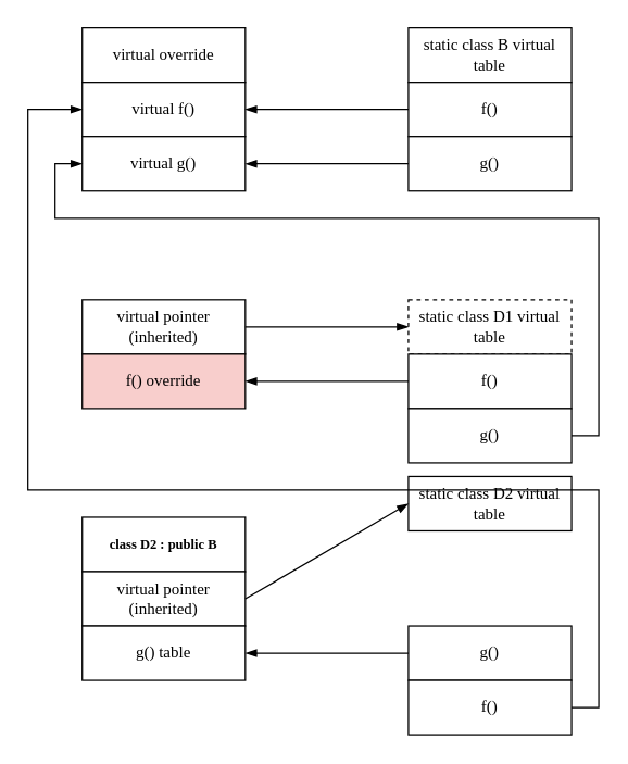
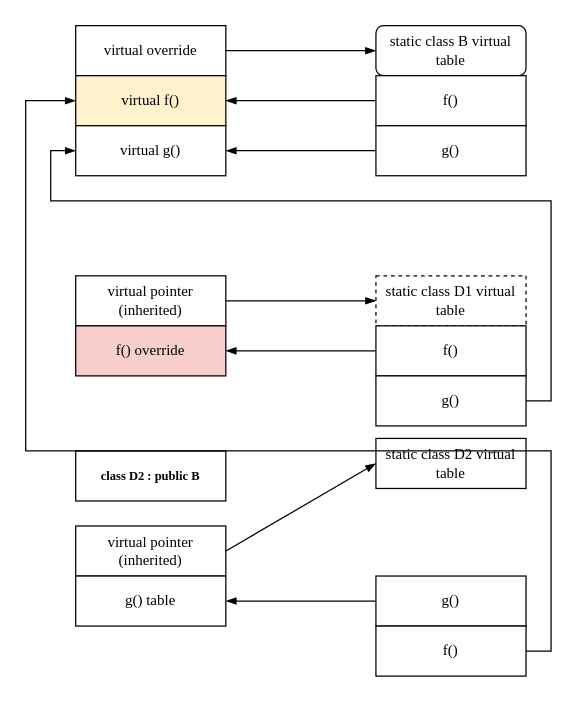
  <mxCell id="0" />
  <mxCell id="1" parent="0" />
  <mxCell id="2" value="&lt;font face=&quot;Verdana&quot;&gt;virtual override&lt;/font&gt;" style="rounded=0;whiteSpace=wrap;html=1;" vertex="1" parent="1"><mxGeometry x="60" y="20" width="120" height="40" as="geometry" /></mxCell>
- <mxCell id="3" value="&lt;font face=&quot;Verdana&quot;&gt;virtual f()&lt;/font&gt;" style="rounded=0;whiteSpace=wrap;html=1;" vertex="1" parent="1"><mxGeometry x="60" y="60" width="120" height="40" as="geometry" /></mxCell>
+ <mxCell id="3" value="&lt;font face=&quot;Verdana&quot;&gt;virtual f()&lt;/font&gt;" style="rounded=0;whiteSpace=wrap;html=1;fillColor=#fff2cc;" vertex="1" parent="1"><mxGeometry x="60" y="60" width="120" height="40" as="geometry" /></mxCell>
  <mxCell id="4" value="&lt;font face=&quot;Verdana&quot;&gt;virtual g()&lt;/font&gt;" style="rounded=0;whiteSpace=wrap;html=1;" vertex="1" parent="1"><mxGeometry x="60" y="100" width="120" height="40" as="geometry" /></mxCell>
  <mxCell id="5" value="&lt;font face=&quot;Verdana&quot;&gt;virtual pointer (inherited)&lt;/font&gt;" style="rounded=0;whiteSpace=wrap;html=1;" vertex="1" parent="1"><mxGeometry x="60" y="220" width="120" height="40" as="geometry" /></mxCell>
  <mxCell id="6" value="&lt;font face=&quot;Verdana&quot;&gt;f() override&lt;/font&gt;" style="rounded=0;whiteSpace=wrap;html=1;fillColor=#f8cecc;" vertex="1" parent="1"><mxGeometry x="60" y="260" width="120" height="40" as="geometry" /></mxCell>
- <mxCell id="7" value="&lt;b&gt;&lt;font face=&quot;Verdana&quot; style=&quot;font-size: 10px;&quot;&gt;class D2 : public B&lt;/font&gt;&lt;/b&gt;" style="rounded=0;whiteSpace=wrap;html=1;" vertex="1" parent="1"><mxGeometry x="60" y="380" width="120" height="40" as="geometry" /></mxCell>
+ <mxCell id="7" value="&lt;b&gt;&lt;font face=&quot;Verdana&quot; style=&quot;font-size: 10px;&quot;&gt;class D2 : public B&lt;/font&gt;&lt;/b&gt;" style="rounded=0;whiteSpace=wrap;html=1;" vertex="1" parent="1"><mxGeometry x="60" y="360" width="120" height="40" as="geometry" /></mxCell>
  <mxCell id="8" value="&lt;font face=&quot;Verdana&quot;&gt;virtual pointer (inherited)&lt;/font&gt;" style="rounded=0;whiteSpace=wrap;html=1;" vertex="1" parent="1"><mxGeometry x="60" y="420" width="120" height="40" as="geometry" /></mxCell>
  <mxCell id="9" value="&lt;font face=&quot;Verdana&quot;&gt;g() table&lt;/font&gt;" style="rounded=0;whiteSpace=wrap;html=1;" vertex="1" parent="1"><mxGeometry x="60" y="460" width="120" height="40" as="geometry" /></mxCell>
- <mxCell id="10" value="&lt;font face=&quot;Verdana&quot;&gt;static class B virtual table&lt;/font&gt;" style="rounded=0;whiteSpace=wrap;html=1;" vertex="1" parent="1"><mxGeometry x="300" y="20" width="120" height="40" as="geometry" /></mxCell>
+ <mxCell id="10" value="&lt;font face=&quot;Verdana&quot;&gt;static class B virtual table&lt;/font&gt;" style="whiteSpace=wrap;html=1;rounded=1;" vertex="1" parent="1"><mxGeometry x="300" y="20" width="120" height="40" as="geometry" /></mxCell>
  <mxCell id="11" value="&lt;font face=&quot;Verdana&quot;&gt;f()&lt;/font&gt;" style="rounded=0;whiteSpace=wrap;html=1;" vertex="1" parent="1"><mxGeometry x="300" y="60" width="120" height="40" as="geometry" /></mxCell>
  <mxCell id="12" value="&lt;font face=&quot;Verdana&quot;&gt;g()&lt;/font&gt;" style="rounded=0;whiteSpace=wrap;html=1;" vertex="1" parent="1"><mxGeometry x="300" y="100" width="120" height="40" as="geometry" /></mxCell>
+ <mxCell id="13" value="" style="endArrow=blockThin;html=1;rounded=0;exitX=1;exitY=0.5;exitDx=0;exitDy=0;entryX=0;entryY=0.5;entryDx=0;entryDy=0;endFill=1;" edge="1" parent="1" source="2" target="10"><mxGeometry width="50" height="50" relative="1" as="geometry"><mxPoint x="270" y="10" as="sourcePoint" /><mxPoint x="320" y="-40" as="targetPoint" /></mxGeometry></mxCell>
  <mxCell id="14" value="" style="endArrow=blockThin;html=1;rounded=0;exitX=0;exitY=0.5;exitDx=0;exitDy=0;entryX=1;entryY=0.5;entryDx=0;entryDy=0;endFill=1;" edge="1" parent="1" source="11" target="3"><mxGeometry width="50" height="50" relative="1" as="geometry"><mxPoint x="190" y="50" as="sourcePoint" /><mxPoint x="310" y="50" as="targetPoint" /></mxGeometry></mxCell>
  <mxCell id="15" value="" style="endArrow=blockThin;html=1;rounded=0;exitX=0;exitY=0.5;exitDx=0;exitDy=0;entryX=1;entryY=0.5;entryDx=0;entryDy=0;endFill=1;" edge="1" parent="1" source="12" target="4"><mxGeometry width="50" height="50" relative="1" as="geometry"><mxPoint x="200" y="60" as="sourcePoint" /><mxPoint x="320" y="60" as="targetPoint" /></mxGeometry></mxCell>
  <mxCell id="16" value="&lt;font face=&quot;Verdana&quot;&gt;static class D1 virtual table&lt;/font&gt;" style="rounded=0;whiteSpace=wrap;html=1;dashed=1;" vertex="1" parent="1"><mxGeometry x="300" y="220" width="120" height="40" as="geometry" /></mxCell>
  <mxCell id="17" value="&lt;font face=&quot;Verdana&quot;&gt;f()&lt;/font&gt;" style="rounded=0;whiteSpace=wrap;html=1;" vertex="1" parent="1"><mxGeometry x="300" y="260" width="120" height="40" as="geometry" /></mxCell>
  <mxCell id="18" value="&lt;font face=&quot;Verdana&quot;&gt;g()&lt;/font&gt;" style="rounded=0;whiteSpace=wrap;html=1;" vertex="1" parent="1"><mxGeometry x="300" y="300" width="120" height="40" as="geometry" /></mxCell>
  <mxCell id="19" value="&lt;font face=&quot;Verdana&quot;&gt;static class D2 virtual table&lt;/font&gt;" style="rounded=0;whiteSpace=wrap;html=1;" vertex="1" parent="1"><mxGeometry x="300" y="350" width="120" height="40" as="geometry" /></mxCell>
  <mxCell id="20" value="&lt;font face=&quot;Verdana&quot;&gt;g()&lt;/font&gt;" style="rounded=0;whiteSpace=wrap;html=1;" vertex="1" parent="1"><mxGeometry x="300" y="460" width="120" height="40" as="geometry" /></mxCell>
  <mxCell id="21" value="&lt;font face=&quot;Verdana&quot;&gt;f()&lt;/font&gt;" style="rounded=0;whiteSpace=wrap;html=1;" vertex="1" parent="1"><mxGeometry x="300" y="500" width="120" height="40" as="geometry" /></mxCell>
  <mxCell id="22" value="" style="endArrow=blockThin;html=1;rounded=0;exitX=0;exitY=0.5;exitDx=0;exitDy=0;entryX=1;entryY=0.5;entryDx=0;entryDy=0;endFill=1;" edge="1" parent="1" source="17" target="6"><mxGeometry width="50" height="50" relative="1" as="geometry"><mxPoint x="310" y="130" as="sourcePoint" /><mxPoint x="190" y="130" as="targetPoint" /></mxGeometry></mxCell>
  <mxCell id="23" value="" style="endArrow=blockThin;html=1;rounded=0;exitX=0;exitY=0.5;exitDx=0;exitDy=0;entryX=1;entryY=0.5;entryDx=0;entryDy=0;endFill=1;" edge="1" parent="1" source="20" target="9"><mxGeometry width="50" height="50" relative="1" as="geometry"><mxPoint x="310" y="290" as="sourcePoint" /><mxPoint x="190" y="290" as="targetPoint" /></mxGeometry></mxCell>
  <mxCell id="24" value="" style="endArrow=blockThin;html=1;rounded=0;exitX=1;exitY=0.5;exitDx=0;exitDy=0;entryX=0;entryY=0.5;entryDx=0;entryDy=0;endFill=1;" edge="1" parent="1" source="8" target="19"><mxGeometry width="50" height="50" relative="1" as="geometry"><mxPoint x="190" y="50" as="sourcePoint" /><mxPoint x="310" y="50" as="targetPoint" /></mxGeometry></mxCell>
  <mxCell id="25" value="" style="endArrow=blockThin;html=1;rounded=0;exitX=1;exitY=0.5;exitDx=0;exitDy=0;entryX=0;entryY=0.5;entryDx=0;entryDy=0;endFill=1;" edge="1" parent="1" source="5" target="16"><mxGeometry width="50" height="50" relative="1" as="geometry"><mxPoint x="190" y="450" as="sourcePoint" /><mxPoint x="310" y="450" as="targetPoint" /></mxGeometry></mxCell>
  <mxCell id="26" value="" style="endArrow=blockThin;html=1;rounded=0;exitX=1;exitY=0.5;exitDx=0;exitDy=0;entryX=0;entryY=0.5;entryDx=0;entryDy=0;endFill=1;" edge="1" parent="1" source="18" target="4"><mxGeometry width="50" height="50" relative="1" as="geometry"><mxPoint x="470" y="300" as="sourcePoint" /><mxPoint x="520" y="250" as="targetPoint" /><Array as="points"><mxPoint x="440" y="320" /><mxPoint x="440" y="160" /><mxPoint x="40" y="160" /><mxPoint x="40" y="120" /></Array></mxGeometry></mxCell>
  <mxCell id="27" value="" style="endArrow=blockThin;html=1;rounded=0;exitX=1;exitY=0.5;exitDx=0;exitDy=0;entryX=0;entryY=0.5;entryDx=0;entryDy=0;endFill=1;" edge="1" parent="1" source="21" target="3"><mxGeometry width="50" height="50" relative="1" as="geometry"><mxPoint x="500" y="480" as="sourcePoint" /><mxPoint x="550" y="430" as="targetPoint" /><Array as="points"><mxPoint x="440" y="520" /><mxPoint x="440" y="360" /><mxPoint x="20" y="360" /><mxPoint x="20" y="80" /></Array></mxGeometry></mxCell>
